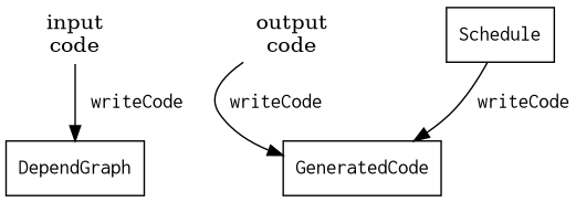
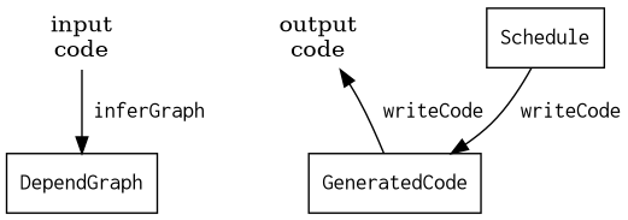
  digraph {
    rankdir=TB
    node [shape=rectangle fontname=courier]
    edge [fontname=courier]
    n1 [label="input\ncode" shape=none fontname=""]
    DependGraph
    n3 [label="output\ncode" shape=none fontname=""]
    Schedule
    GeneratedCode
-   n1 -> DependGraph [label=" writeCode"]
+   n1 -> DependGraph [label=" inferGraph"]
    Schedule -> GeneratedCode [label=" writeCode"]
-   n3 -> GeneratedCode [label=" writeCode"]
+   GeneratedCode -> n3 [label=" writeCode"]
  }
